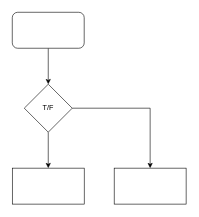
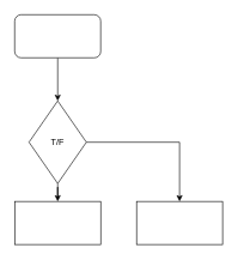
  <mxCell id="0" />
  <mxCell id="1" parent="0" />
  <mxCell id="2" style="edgeStyle=orthogonalEdgeStyle;rounded=0;orthogonalLoop=1;jettySize=auto;html=1;" edge="1" parent="1" source="3" target="6"><mxGeometry relative="1" as="geometry" /></mxCell>
  <mxCell id="3" value="" style="rounded=1;whiteSpace=wrap;html=1;" vertex="1" parent="1"><mxGeometry x="20" y="20" width="120" height="60" as="geometry" /></mxCell>
  <mxCell id="4" style="edgeStyle=orthogonalEdgeStyle;rounded=0;orthogonalLoop=1;jettySize=auto;html=1;" edge="1" parent="1" source="6" target="8"><mxGeometry relative="1" as="geometry"><mxPoint x="260" y="180" as="targetPoint" /></mxGeometry></mxCell>
  <mxCell id="5" style="edgeStyle=orthogonalEdgeStyle;rounded=0;orthogonalLoop=1;jettySize=auto;html=1;" edge="1" parent="1" source="6" target="7"><mxGeometry relative="1" as="geometry" /></mxCell>
- <mxCell id="6" value="T/F" style="rhombus;whiteSpace=wrap;html=1;" vertex="1" parent="1"><mxGeometry x="40" y="140" width="80" height="80" as="geometry" /></mxCell>
+ <mxCell id="6" value="T/F" style="rhombus;whiteSpace=wrap;html=1;" vertex="1" parent="1"><mxGeometry x="40" y="140" width="80" height="115" as="geometry" /></mxCell>
  <mxCell id="7" value="" style="rounded=0;whiteSpace=wrap;html=1;" vertex="1" parent="1"><mxGeometry x="20" y="280" width="120" height="60" as="geometry" /></mxCell>
  <mxCell id="8" value="" style="rounded=0;whiteSpace=wrap;html=1;" vertex="1" parent="1"><mxGeometry x="190" y="280" width="120" height="60" as="geometry" /></mxCell>
